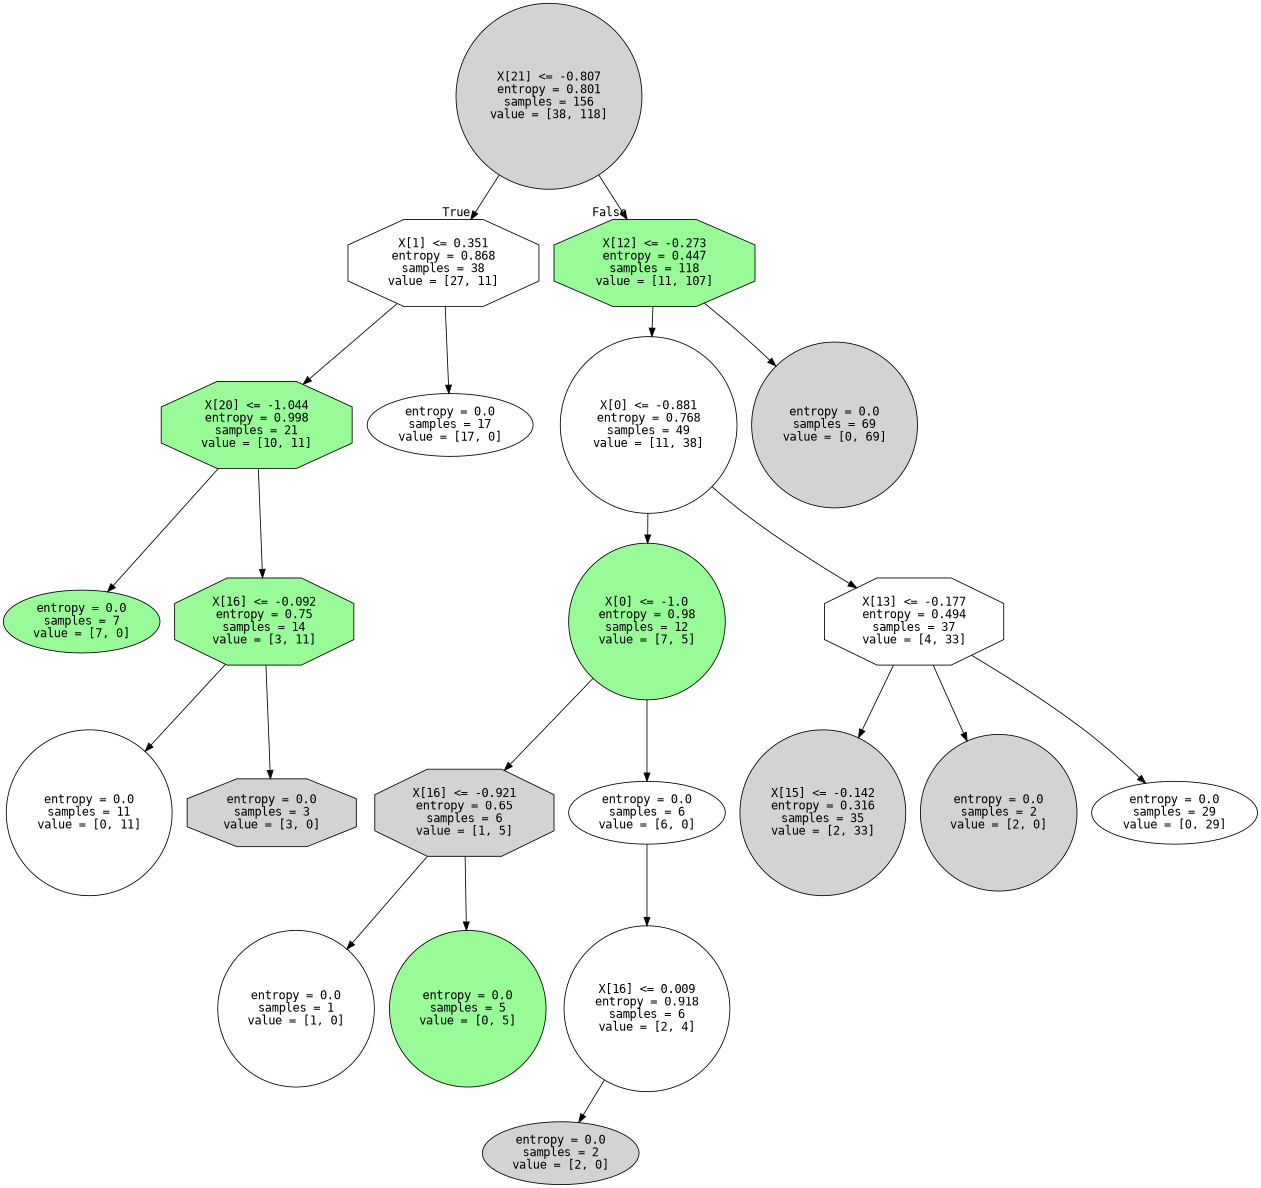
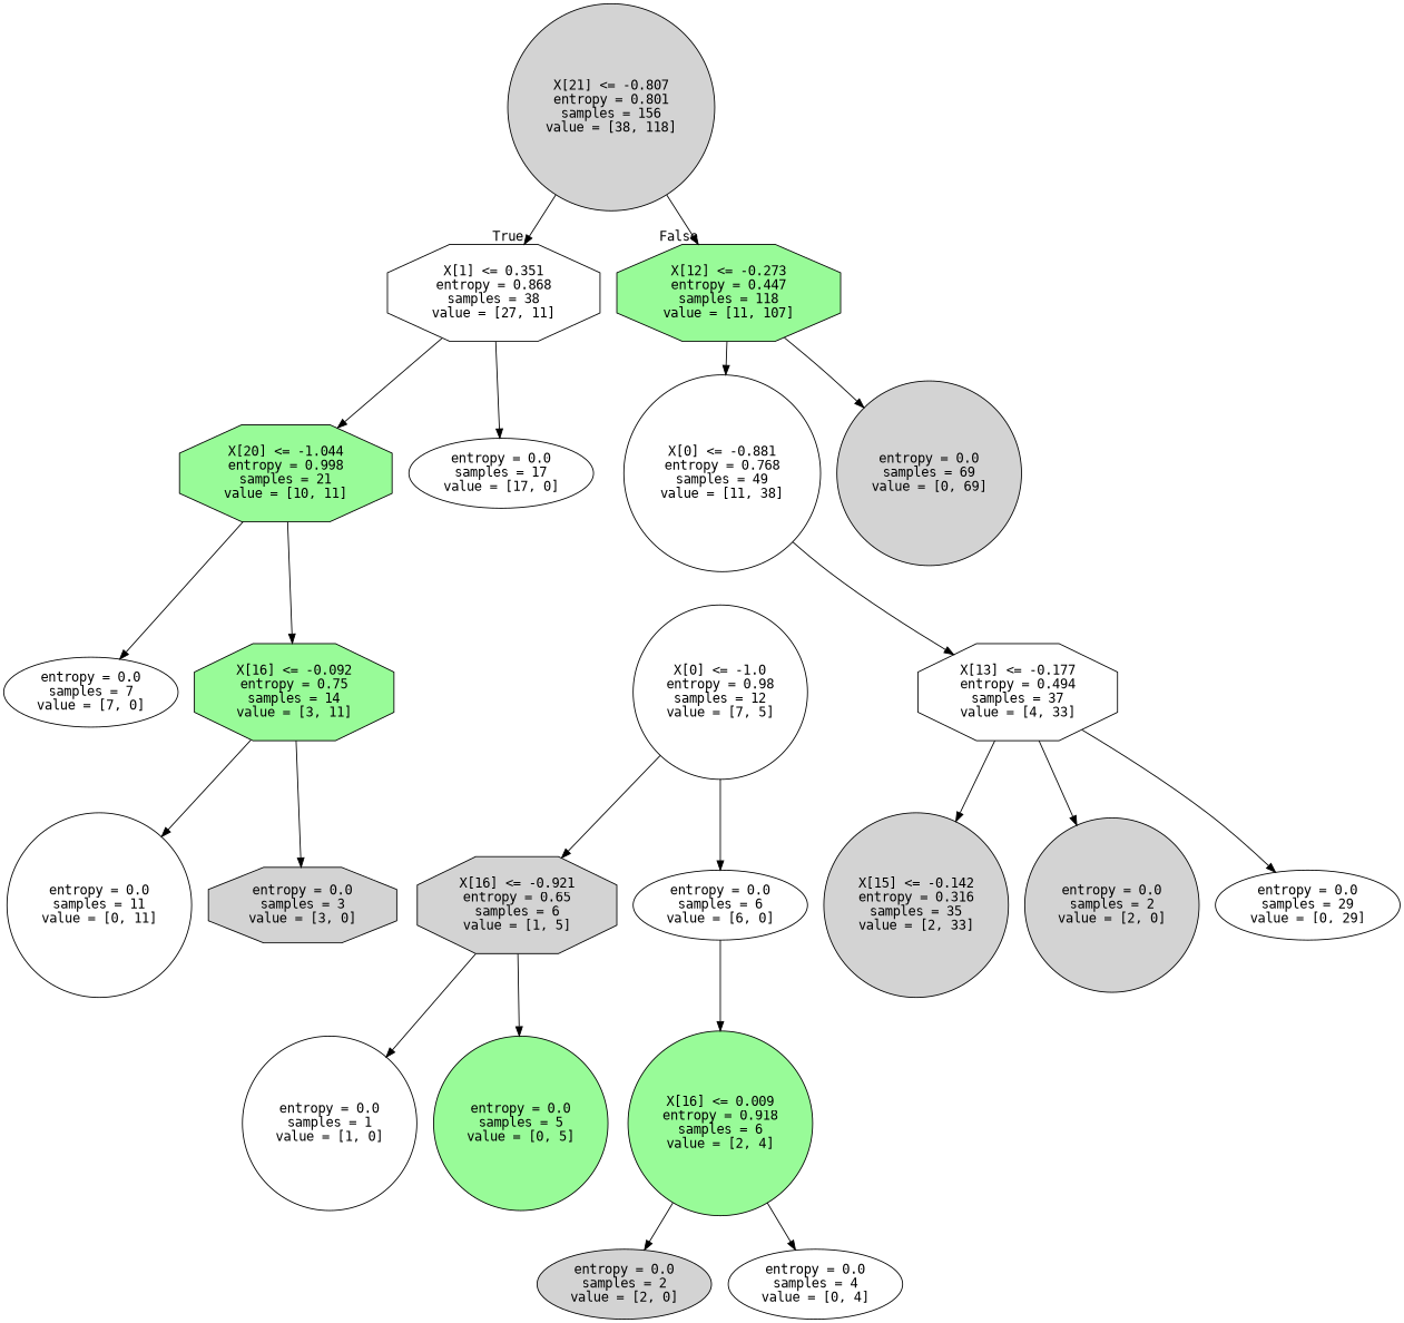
  digraph {
    fontname="DejaVu Sans Mono"
    node [fillcolor=white fontname="DejaVu Sans Mono" shape=circle style=filled]
    edge [fontname="DejaVu Sans Mono"]
    n1 [fillcolor=lightgrey label="X[21] <= -0.807\nentropy = 0.801\nsamples = 156\nvalue = [38, 118]"]
    n2 [label="X[1] <= 0.351\nentropy = 0.868\nsamples = 38\nvalue = [27, 11]" shape=octagon]
    n3 [fillcolor=palegreen label="X[12] <= -0.273\nentropy = 0.447\nsamples = 118\nvalue = [11, 107]" shape=octagon]
    n4 [fillcolor=palegreen label="X[20] <= -1.044\nentropy = 0.998\nsamples = 21\nvalue = [10, 11]" shape=octagon]
    n5 [label="entropy = 0.0\nsamples = 17\nvalue = [17, 0]" shape=ellipse]
    n6 [label="X[0] <= -0.881\nentropy = 0.768\nsamples = 49\nvalue = [11, 38]"]
    n7 [fillcolor=lightgrey label="entropy = 0.0\nsamples = 69\nvalue = [0, 69]"]
-   n8 [fillcolor=palegreen label="entropy = 0.0\nsamples = 7\nvalue = [7, 0]" shape=ellipse]
+   n8 [label="entropy = 0.0\nsamples = 7\nvalue = [7, 0]" shape=ellipse]
    n9 [fillcolor=palegreen label="X[16] <= -0.092\nentropy = 0.75\nsamples = 14\nvalue = [3, 11]" shape=octagon]
    n10 [label="entropy = 0.0\nsamples = 11\nvalue = [0, 11]"]
    n11 [fillcolor=lightgrey label="entropy = 0.0\nsamples = 3\nvalue = [3, 0]" shape=octagon]
-   n12 [fillcolor=palegreen label="X[0] <= -1.0\nentropy = 0.98\nsamples = 12\nvalue = [7, 5]"]
+   n12 [label="X[0] <= -1.0\nentropy = 0.98\nsamples = 12\nvalue = [7, 5]"]
    n13 [label="X[13] <= -0.177\nentropy = 0.494\nsamples = 37\nvalue = [4, 33]" shape=octagon]
    n14 [fillcolor=lightgrey label="X[16] <= -0.921\nentropy = 0.65\nsamples = 6\nvalue = [1, 5]" shape=octagon]
    n15 [label="entropy = 0.0\nsamples = 6\nvalue = [6, 0]" shape=ellipse]
    n16 [fillcolor=lightgrey label="X[15] <= -0.142\nentropy = 0.316\nsamples = 35\nvalue = [2, 33]"]
    n17 [fillcolor=lightgrey label="entropy = 0.0\nsamples = 2\nvalue = [2, 0]"]
    n18 [label="entropy = 0.0\nsamples = 29\nvalue = [0, 29]" shape=ellipse]
    n19 [label="entropy = 0.0\nsamples = 1\nvalue = [1, 0]"]
    n20 [fillcolor=palegreen label="entropy = 0.0\nsamples = 5\nvalue = [0, 5]"]
-   n21 [label="X[16] <= 0.009\nentropy = 0.918\nsamples = 6\nvalue = [2, 4]"]
+   n21 [fillcolor=palegreen label="X[16] <= 0.009\nentropy = 0.918\nsamples = 6\nvalue = [2, 4]"]
    n22 [fillcolor=lightgrey label="entropy = 0.0\nsamples = 2\nvalue = [2, 0]" shape=ellipse]
+   n23 [label="entropy = 0.0\nsamples = 4\nvalue = [0, 4]" shape=ellipse]
    n1 -> n2 [headlabel=True labelangle=45 labeldistance=2.5]
    n1 -> n3 [headlabel=False labelangle=-45 labeldistance=2.5]
    n2 -> n4
    n2 -> n5
    n3 -> n6
    n3 -> n7
    n4 -> n8
    n4 -> n9
-   n6 -> n12
    n6 -> n13
    n9 -> n10
    n9 -> n11
    n12 -> n14
    n12 -> n15
    n13 -> n16
    n13 -> n17
    n13 -> n18
    n14 -> n19
    n14 -> n20
    n15 -> n21
    n21 -> n22
+   n21 -> n23
  }
